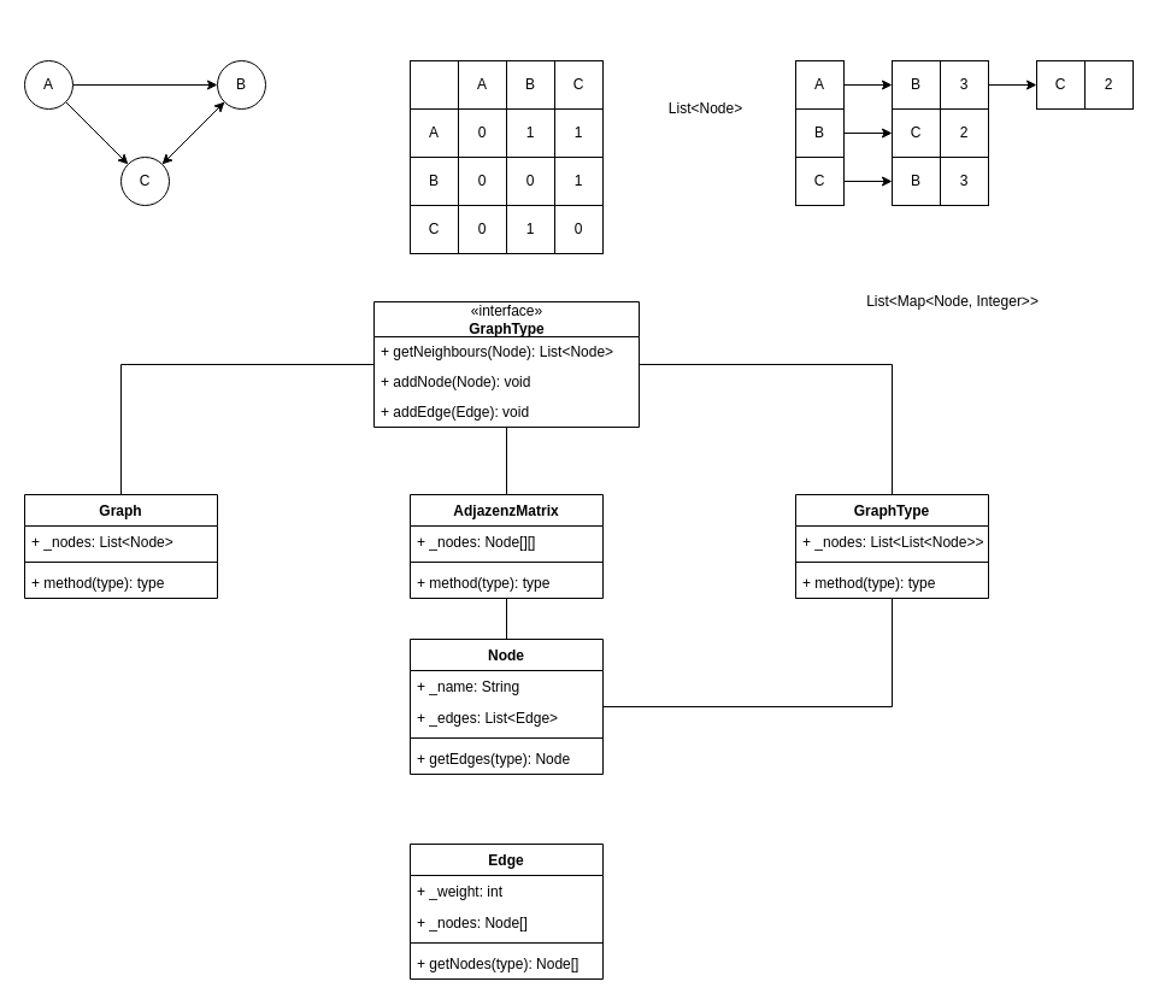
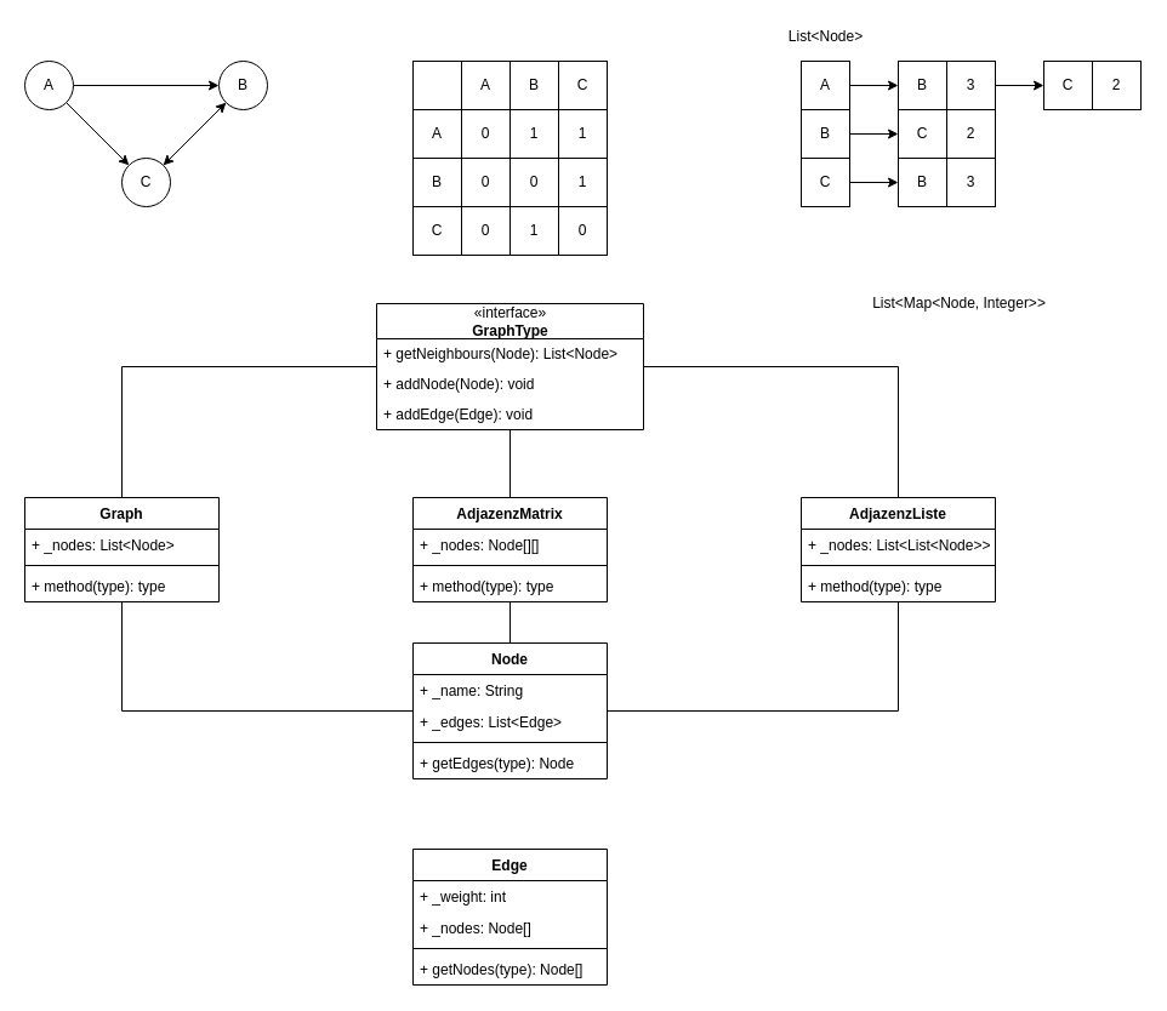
  <mxCell id="0" />
  <mxCell id="1" parent="0" />
  <mxCell id="2" value="" style="whiteSpace=wrap;html=1;aspect=fixed;fontSize=12;" parent="1" vertex="1"><mxGeometry x="340" y="50" width="40" height="40" as="geometry" /></mxCell>
  <mxCell id="3" value="A" style="whiteSpace=wrap;html=1;aspect=fixed;fontSize=12;" parent="1" vertex="1"><mxGeometry x="380" y="50" width="40" height="40" as="geometry" /></mxCell>
  <mxCell id="4" value="B" style="whiteSpace=wrap;html=1;aspect=fixed;fontSize=12;" parent="1" vertex="1"><mxGeometry x="420" y="50" width="40" height="40" as="geometry" /></mxCell>
  <mxCell id="5" value="C" style="whiteSpace=wrap;html=1;aspect=fixed;fontSize=12;" parent="1" vertex="1"><mxGeometry x="460" y="50" width="40" height="40" as="geometry" /></mxCell>
  <mxCell id="6" value="1" style="whiteSpace=wrap;html=1;aspect=fixed;fontSize=12;" parent="1" vertex="1"><mxGeometry x="420" y="90" width="40" height="40" as="geometry" /></mxCell>
  <mxCell id="7" style="edgeStyle=orthogonalEdgeStyle;rounded=0;orthogonalLoop=1;jettySize=auto;html=1;fontSize=12;" parent="1" source="9" target="11" edge="1"><mxGeometry relative="1" as="geometry" /></mxCell>
  <mxCell id="8" style="edgeStyle=none;rounded=0;orthogonalLoop=1;jettySize=auto;html=1;fontSize=12;" parent="1" source="9" target="13" edge="1"><mxGeometry relative="1" as="geometry" /></mxCell>
  <mxCell id="9" value="A" style="ellipse;whiteSpace=wrap;html=1;aspect=fixed;fontSize=12;" parent="1" vertex="1"><mxGeometry x="20" y="50" width="40" height="40" as="geometry" /></mxCell>
  <mxCell id="10" style="edgeStyle=none;rounded=0;orthogonalLoop=1;jettySize=auto;html=1;fontSize=12;" parent="1" source="11" target="13" edge="1"><mxGeometry relative="1" as="geometry" /></mxCell>
  <mxCell id="11" value="B" style="ellipse;whiteSpace=wrap;html=1;aspect=fixed;fontSize=12;" parent="1" vertex="1"><mxGeometry x="180" y="50" width="40" height="40" as="geometry" /></mxCell>
  <mxCell id="12" style="edgeStyle=none;rounded=0;orthogonalLoop=1;jettySize=auto;html=1;fontSize=12;" parent="1" source="13" target="11" edge="1"><mxGeometry relative="1" as="geometry" /></mxCell>
  <mxCell id="13" value="C" style="ellipse;whiteSpace=wrap;html=1;aspect=fixed;fontSize=12;" parent="1" vertex="1"><mxGeometry x="100" y="130" width="40" height="40" as="geometry" /></mxCell>
  <mxCell id="14" style="edgeStyle=none;rounded=0;orthogonalLoop=1;jettySize=auto;html=1;fontSize=12;" parent="1" source="15" target="20" edge="1"><mxGeometry relative="1" as="geometry" /></mxCell>
  <mxCell id="15" value="A" style="whiteSpace=wrap;html=1;aspect=fixed;fontSize=12;" parent="1" vertex="1"><mxGeometry x="660" y="50" width="40" height="40" as="geometry" /></mxCell>
  <mxCell id="16" style="edgeStyle=none;rounded=0;orthogonalLoop=1;jettySize=auto;html=1;fontSize=12;" parent="1" source="17" target="23" edge="1"><mxGeometry relative="1" as="geometry" /></mxCell>
  <mxCell id="17" value="B" style="whiteSpace=wrap;html=1;aspect=fixed;fontSize=12;" parent="1" vertex="1"><mxGeometry x="660" y="90" width="40" height="40" as="geometry" /></mxCell>
  <mxCell id="18" style="edgeStyle=none;rounded=0;orthogonalLoop=1;jettySize=auto;html=1;fontSize=12;" parent="1" source="19" target="21" edge="1"><mxGeometry relative="1" as="geometry" /></mxCell>
  <mxCell id="19" value="C" style="whiteSpace=wrap;html=1;aspect=fixed;fontSize=12;" parent="1" vertex="1"><mxGeometry x="660" y="130" width="40" height="40" as="geometry" /></mxCell>
  <mxCell id="20" value="B" style="whiteSpace=wrap;html=1;aspect=fixed;fontSize=12;" parent="1" vertex="1"><mxGeometry x="740" y="50" width="40" height="40" as="geometry" /></mxCell>
  <mxCell id="21" value="B" style="whiteSpace=wrap;html=1;aspect=fixed;fontSize=12;" parent="1" vertex="1"><mxGeometry x="740" y="130" width="40" height="40" as="geometry" /></mxCell>
  <mxCell id="22" value="C" style="whiteSpace=wrap;html=1;aspect=fixed;fontSize=12;" parent="1" vertex="1"><mxGeometry x="860" y="50" width="40" height="40" as="geometry" /></mxCell>
  <mxCell id="23" value="C" style="whiteSpace=wrap;html=1;aspect=fixed;fontSize=12;" parent="1" vertex="1"><mxGeometry x="740" y="90" width="40" height="40" as="geometry" /></mxCell>
  <mxCell id="24" value="AdjazenzMatrix" style="swimlane;fontStyle=1;align=center;verticalAlign=top;childLayout=stackLayout;horizontal=1;startSize=26;horizontalStack=0;resizeParent=1;resizeParentMax=0;resizeLast=0;collapsible=1;marginBottom=0;fontSize=12;" parent="1" vertex="1"><mxGeometry x="340" y="410" width="160" height="86" as="geometry" /></mxCell>
  <mxCell id="25" value="+ _nodes: Node[][]" style="text;strokeColor=none;fillColor=none;align=left;verticalAlign=top;spacingLeft=4;spacingRight=4;overflow=hidden;rotatable=0;points=[[0,0.5],[1,0.5]];portConstraint=eastwest;fontSize=12;" parent="24" vertex="1"><mxGeometry y="26" width="160" height="26" as="geometry" /></mxCell>
  <mxCell id="26" value="" style="line;strokeWidth=1;fillColor=none;align=left;verticalAlign=middle;spacingTop=-1;spacingLeft=3;spacingRight=3;rotatable=0;labelPosition=right;points=[];portConstraint=eastwest;fontSize=12;" parent="24" vertex="1"><mxGeometry y="52" width="160" height="8" as="geometry" /></mxCell>
  <mxCell id="27" value="+ method(type): type" style="text;strokeColor=none;fillColor=none;align=left;verticalAlign=top;spacingLeft=4;spacingRight=4;overflow=hidden;rotatable=0;points=[[0,0.5],[1,0.5]];portConstraint=eastwest;fontSize=12;" parent="24" vertex="1"><mxGeometry y="60" width="160" height="26" as="geometry" /></mxCell>
  <mxCell id="28" value="A" style="whiteSpace=wrap;html=1;aspect=fixed;fontSize=12;" parent="1" vertex="1"><mxGeometry x="340" y="90" width="40" height="40" as="geometry" /></mxCell>
  <mxCell id="29" value="B" style="whiteSpace=wrap;html=1;aspect=fixed;fontSize=12;" parent="1" vertex="1"><mxGeometry x="340" y="130" width="40" height="40" as="geometry" /></mxCell>
  <mxCell id="30" value="C" style="whiteSpace=wrap;html=1;aspect=fixed;fontSize=12;" parent="1" vertex="1"><mxGeometry x="340" y="170" width="40" height="40" as="geometry" /></mxCell>
  <mxCell id="31" value="0" style="whiteSpace=wrap;html=1;aspect=fixed;fontSize=12;" parent="1" vertex="1"><mxGeometry x="380" y="90" width="40" height="40" as="geometry" /></mxCell>
  <mxCell id="32" value="0" style="whiteSpace=wrap;html=1;aspect=fixed;fontSize=12;" parent="1" vertex="1"><mxGeometry x="380" y="130" width="40" height="40" as="geometry" /></mxCell>
  <mxCell id="33" value="0" style="whiteSpace=wrap;html=1;aspect=fixed;fontSize=12;" parent="1" vertex="1"><mxGeometry x="380" y="170" width="40" height="40" as="geometry" /></mxCell>
  <mxCell id="34" value="0" style="whiteSpace=wrap;html=1;aspect=fixed;fontSize=12;" parent="1" vertex="1"><mxGeometry x="420" y="130" width="40" height="40" as="geometry" /></mxCell>
  <mxCell id="35" value="0" style="whiteSpace=wrap;html=1;aspect=fixed;fontSize=12;" parent="1" vertex="1"><mxGeometry x="460" y="170" width="40" height="40" as="geometry" /></mxCell>
  <mxCell id="36" value="1" style="whiteSpace=wrap;html=1;aspect=fixed;fontSize=12;" parent="1" vertex="1"><mxGeometry x="460" y="90" width="40" height="40" as="geometry" /></mxCell>
  <mxCell id="37" value="1" style="whiteSpace=wrap;html=1;aspect=fixed;fontSize=12;" parent="1" vertex="1"><mxGeometry x="460" y="130" width="40" height="40" as="geometry" /></mxCell>
  <mxCell id="38" value="1" style="whiteSpace=wrap;html=1;aspect=fixed;fontSize=12;" parent="1" vertex="1"><mxGeometry x="420" y="170" width="40" height="40" as="geometry" /></mxCell>
- <mxCell id="39" value="GraphType" style="swimlane;fontStyle=1;align=center;verticalAlign=top;childLayout=stackLayout;horizontal=1;startSize=26;horizontalStack=0;resizeParent=1;resizeParentMax=0;resizeLast=0;collapsible=1;marginBottom=0;fontSize=12;" parent="1" vertex="1"><mxGeometry x="660" y="410" width="160" height="86" as="geometry" /></mxCell>
+ <mxCell id="39" value="AdjazenzListe" style="swimlane;fontStyle=1;align=center;verticalAlign=top;childLayout=stackLayout;horizontal=1;startSize=26;horizontalStack=0;resizeParent=1;resizeParentMax=0;resizeLast=0;collapsible=1;marginBottom=0;fontSize=12;" parent="1" vertex="1"><mxGeometry x="660" y="410" width="160" height="86" as="geometry" /></mxCell>
  <mxCell id="40" value="+ _nodes: List&lt;List&lt;Node&gt;&gt;" style="text;strokeColor=none;fillColor=none;align=left;verticalAlign=top;spacingLeft=4;spacingRight=4;overflow=hidden;rotatable=0;points=[[0,0.5],[1,0.5]];portConstraint=eastwest;fontSize=12;" parent="39" vertex="1"><mxGeometry y="26" width="160" height="26" as="geometry" /></mxCell>
  <mxCell id="41" value="" style="line;strokeWidth=1;fillColor=none;align=left;verticalAlign=middle;spacingTop=-1;spacingLeft=3;spacingRight=3;rotatable=0;labelPosition=right;points=[];portConstraint=eastwest;fontSize=12;" parent="39" vertex="1"><mxGeometry y="52" width="160" height="8" as="geometry" /></mxCell>
  <mxCell id="42" value="+ method(type): type" style="text;strokeColor=none;fillColor=none;align=left;verticalAlign=top;spacingLeft=4;spacingRight=4;overflow=hidden;rotatable=0;points=[[0,0.5],[1,0.5]];portConstraint=eastwest;fontSize=12;" parent="39" vertex="1"><mxGeometry y="60" width="160" height="26" as="geometry" /></mxCell>
  <mxCell id="43" value="Graph" style="swimlane;fontStyle=1;align=center;verticalAlign=top;childLayout=stackLayout;horizontal=1;startSize=26;horizontalStack=0;resizeParent=1;resizeParentMax=0;resizeLast=0;collapsible=1;marginBottom=0;fontSize=12;" parent="1" vertex="1"><mxGeometry x="20" y="410" width="160" height="86" as="geometry" /></mxCell>
  <mxCell id="44" value="+ _nodes: List&lt;Node&gt;" style="text;strokeColor=none;fillColor=none;align=left;verticalAlign=top;spacingLeft=4;spacingRight=4;overflow=hidden;rotatable=0;points=[[0,0.5],[1,0.5]];portConstraint=eastwest;fontSize=12;" vertex="1" parent="43"><mxGeometry y="26" width="160" height="26" as="geometry" /></mxCell>
  <mxCell id="45" value="" style="line;strokeWidth=1;fillColor=none;align=left;verticalAlign=middle;spacingTop=-1;spacingLeft=3;spacingRight=3;rotatable=0;labelPosition=right;points=[];portConstraint=eastwest;fontSize=12;" parent="43" vertex="1"><mxGeometry y="52" width="160" height="8" as="geometry" /></mxCell>
  <mxCell id="46" value="+ method(type): type" style="text;strokeColor=none;fillColor=none;align=left;verticalAlign=top;spacingLeft=4;spacingRight=4;overflow=hidden;rotatable=0;points=[[0,0.5],[1,0.5]];portConstraint=eastwest;fontSize=12;" vertex="1" parent="43"><mxGeometry y="60" width="160" height="26" as="geometry" /></mxCell>
+ <mxCell id="47" style="edgeStyle=orthogonalEdgeStyle;rounded=0;orthogonalLoop=1;jettySize=auto;html=1;endArrow=none;endFill=0;" edge="1" parent="1" source="50" target="43"><mxGeometry relative="1" as="geometry" /></mxCell>
  <mxCell id="48" style="edgeStyle=orthogonalEdgeStyle;rounded=0;orthogonalLoop=1;jettySize=auto;html=1;endArrow=none;endFill=0;" edge="1" parent="1" source="50" target="24"><mxGeometry relative="1" as="geometry" /></mxCell>
  <mxCell id="49" style="edgeStyle=orthogonalEdgeStyle;rounded=0;orthogonalLoop=1;jettySize=auto;html=1;endArrow=none;endFill=0;" edge="1" parent="1" source="50" target="39"><mxGeometry relative="1" as="geometry" /></mxCell>
  <mxCell id="50" value="Node" style="swimlane;fontStyle=1;align=center;verticalAlign=top;childLayout=stackLayout;horizontal=1;startSize=26;horizontalStack=0;resizeParent=1;resizeParentMax=0;resizeLast=0;collapsible=1;marginBottom=0;fontSize=12;" vertex="1" parent="1"><mxGeometry x="340" y="530" width="160" height="112" as="geometry" /></mxCell>
  <mxCell id="51" value="+ _name: String" style="text;strokeColor=none;fillColor=none;align=left;verticalAlign=top;spacingLeft=4;spacingRight=4;overflow=hidden;rotatable=0;points=[[0,0.5],[1,0.5]];portConstraint=eastwest;fontSize=12;" vertex="1" parent="50"><mxGeometry y="26" width="160" height="26" as="geometry" /></mxCell>
  <mxCell id="52" value="+ _edges: List&lt;Edge&gt;" style="text;strokeColor=none;fillColor=none;align=left;verticalAlign=top;spacingLeft=4;spacingRight=4;overflow=hidden;rotatable=0;points=[[0,0.5],[1,0.5]];portConstraint=eastwest;fontSize=12;" vertex="1" parent="50"><mxGeometry y="52" width="160" height="26" as="geometry" /></mxCell>
  <mxCell id="53" value="" style="line;strokeWidth=1;fillColor=none;align=left;verticalAlign=middle;spacingTop=-1;spacingLeft=3;spacingRight=3;rotatable=0;labelPosition=right;points=[];portConstraint=eastwest;fontSize=12;" vertex="1" parent="50"><mxGeometry y="78" width="160" height="8" as="geometry" /></mxCell>
  <mxCell id="54" value="+ getEdges(type): Node" style="text;strokeColor=none;fillColor=none;align=left;verticalAlign=top;spacingLeft=4;spacingRight=4;overflow=hidden;rotatable=0;points=[[0,0.5],[1,0.5]];portConstraint=eastwest;fontSize=12;" vertex="1" parent="50"><mxGeometry y="86" width="160" height="26" as="geometry" /></mxCell>
  <mxCell id="55" value="Edge" style="swimlane;fontStyle=1;align=center;verticalAlign=top;childLayout=stackLayout;horizontal=1;startSize=26;horizontalStack=0;resizeParent=1;resizeParentMax=0;resizeLast=0;collapsible=1;marginBottom=0;fontSize=12;" vertex="1" parent="1"><mxGeometry x="340" y="700" width="160" height="112" as="geometry" /></mxCell>
  <mxCell id="56" value="+ _weight: int" style="text;strokeColor=none;fillColor=none;align=left;verticalAlign=top;spacingLeft=4;spacingRight=4;overflow=hidden;rotatable=0;points=[[0,0.5],[1,0.5]];portConstraint=eastwest;fontSize=12;" vertex="1" parent="55"><mxGeometry y="26" width="160" height="26" as="geometry" /></mxCell>
  <mxCell id="57" value="+ _nodes: Node[]" style="text;strokeColor=none;fillColor=none;align=left;verticalAlign=top;spacingLeft=4;spacingRight=4;overflow=hidden;rotatable=0;points=[[0,0.5],[1,0.5]];portConstraint=eastwest;fontSize=12;" vertex="1" parent="55"><mxGeometry y="52" width="160" height="26" as="geometry" /></mxCell>
  <mxCell id="58" value="" style="line;strokeWidth=1;fillColor=none;align=left;verticalAlign=middle;spacingTop=-1;spacingLeft=3;spacingRight=3;rotatable=0;labelPosition=right;points=[];portConstraint=eastwest;fontSize=12;" vertex="1" parent="55"><mxGeometry y="78" width="160" height="8" as="geometry" /></mxCell>
  <mxCell id="59" value="+ getNodes(type): Node[]" style="text;strokeColor=none;fillColor=none;align=left;verticalAlign=top;spacingLeft=4;spacingRight=4;overflow=hidden;rotatable=0;points=[[0,0.5],[1,0.5]];portConstraint=eastwest;fontSize=12;" vertex="1" parent="55"><mxGeometry y="86" width="160" height="26" as="geometry" /></mxCell>
  <mxCell id="60" style="edgeStyle=orthogonalEdgeStyle;rounded=0;orthogonalLoop=1;jettySize=auto;html=1;endArrow=none;endFill=0;" edge="1" parent="1" source="63" target="43"><mxGeometry relative="1" as="geometry" /></mxCell>
  <mxCell id="61" style="edgeStyle=orthogonalEdgeStyle;rounded=0;orthogonalLoop=1;jettySize=auto;html=1;endArrow=none;endFill=0;" edge="1" parent="1" source="63" target="24"><mxGeometry relative="1" as="geometry" /></mxCell>
  <mxCell id="62" style="edgeStyle=orthogonalEdgeStyle;rounded=0;orthogonalLoop=1;jettySize=auto;html=1;endArrow=none;endFill=0;" edge="1" parent="1" source="63" target="39"><mxGeometry relative="1" as="geometry" /></mxCell>
  <mxCell id="63" value="&lt;span style=&quot;font-weight: 400&quot;&gt;«interface»&lt;/span&gt;&lt;br style=&quot;font-weight: 400&quot;&gt;&lt;b&gt;GraphType&lt;/b&gt;" style="swimlane;fontStyle=1;align=center;verticalAlign=middle;childLayout=stackLayout;horizontal=1;startSize=29;horizontalStack=0;resizeParent=1;resizeParentMax=0;resizeLast=0;collapsible=0;marginBottom=0;html=1;" vertex="1" parent="1"><mxGeometry x="310" y="250" width="220" height="104" as="geometry" /></mxCell>
  <mxCell id="64" value="+ getNeighbours(Node): List&amp;lt;Node&amp;gt;" style="text;html=1;strokeColor=none;fillColor=none;align=left;verticalAlign=middle;spacingLeft=4;spacingRight=4;overflow=hidden;rotatable=0;points=[[0,0.5],[1,0.5]];portConstraint=eastwest;" vertex="1" parent="63"><mxGeometry y="29" width="220" height="25" as="geometry" /></mxCell>
  <mxCell id="65" value="+ addNode(Node): void" style="text;html=1;strokeColor=none;fillColor=none;align=left;verticalAlign=middle;spacingLeft=4;spacingRight=4;overflow=hidden;rotatable=0;points=[[0,0.5],[1,0.5]];portConstraint=eastwest;" vertex="1" parent="63"><mxGeometry y="54" width="220" height="25" as="geometry" /></mxCell>
  <mxCell id="66" value="+ addEdge(Edge): void" style="text;html=1;strokeColor=none;fillColor=none;align=left;verticalAlign=middle;spacingLeft=4;spacingRight=4;overflow=hidden;rotatable=0;points=[[0,0.5],[1,0.5]];portConstraint=eastwest;" vertex="1" parent="63"><mxGeometry y="79" width="220" height="25" as="geometry" /></mxCell>
  <mxCell id="67" style="edgeStyle=orthogonalEdgeStyle;rounded=0;orthogonalLoop=1;jettySize=auto;html=1;endArrow=classic;endFill=1;" edge="1" parent="1" source="68" target="22"><mxGeometry relative="1" as="geometry" /></mxCell>
  <mxCell id="68" value="3" style="whiteSpace=wrap;html=1;aspect=fixed;fontSize=12;" vertex="1" parent="1"><mxGeometry x="780" y="50" width="40" height="40" as="geometry" /></mxCell>
  <mxCell id="69" value="2" style="whiteSpace=wrap;html=1;aspect=fixed;fontSize=12;" vertex="1" parent="1"><mxGeometry x="780" y="90" width="40" height="40" as="geometry" /></mxCell>
  <mxCell id="70" value="3" style="whiteSpace=wrap;html=1;aspect=fixed;fontSize=12;" vertex="1" parent="1"><mxGeometry x="780" y="130" width="40" height="40" as="geometry" /></mxCell>
  <mxCell id="71" value="2" style="whiteSpace=wrap;html=1;aspect=fixed;fontSize=12;" vertex="1" parent="1"><mxGeometry x="900" y="50" width="40" height="40" as="geometry" /></mxCell>
  <mxCell id="72" value="List&amp;lt;Map&amp;lt;Node, Integer&amp;gt;&amp;gt;" style="text;html=1;align=center;verticalAlign=middle;resizable=0;points=[];autosize=1;strokeColor=none;fillColor=none;" vertex="1" parent="1"><mxGeometry x="710" y="240" width="160" height="20" as="geometry" /></mxCell>
- <mxCell id="73" value="List&amp;lt;Node&amp;gt;" style="text;html=1;align=center;verticalAlign=middle;resizable=0;points=[];autosize=1;strokeColor=none;fillColor=none;" vertex="1" parent="1"><mxGeometry x="545" y="80" width="80" height="20" as="geometry" /></mxCell>
+ <mxCell id="73" value="List&amp;lt;Node&amp;gt;" style="text;html=1;align=center;verticalAlign=middle;resizable=0;points=[];autosize=1;strokeColor=none;fillColor=none;" vertex="1" parent="1"><mxGeometry x="640" y="20" width="80" height="20" as="geometry" /></mxCell>
